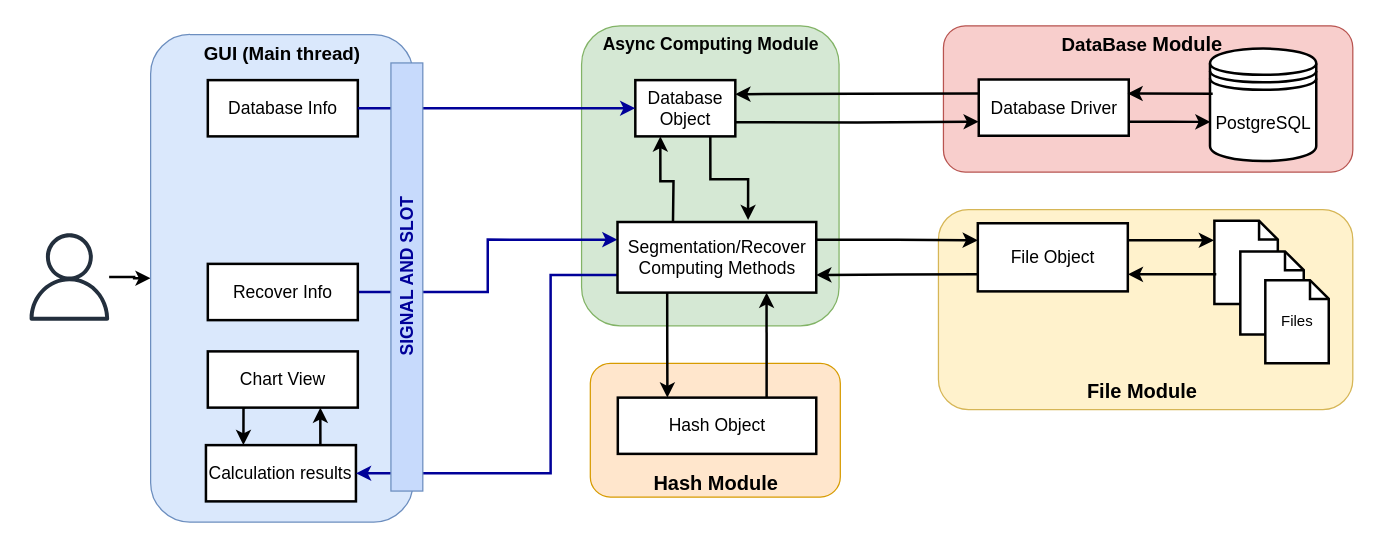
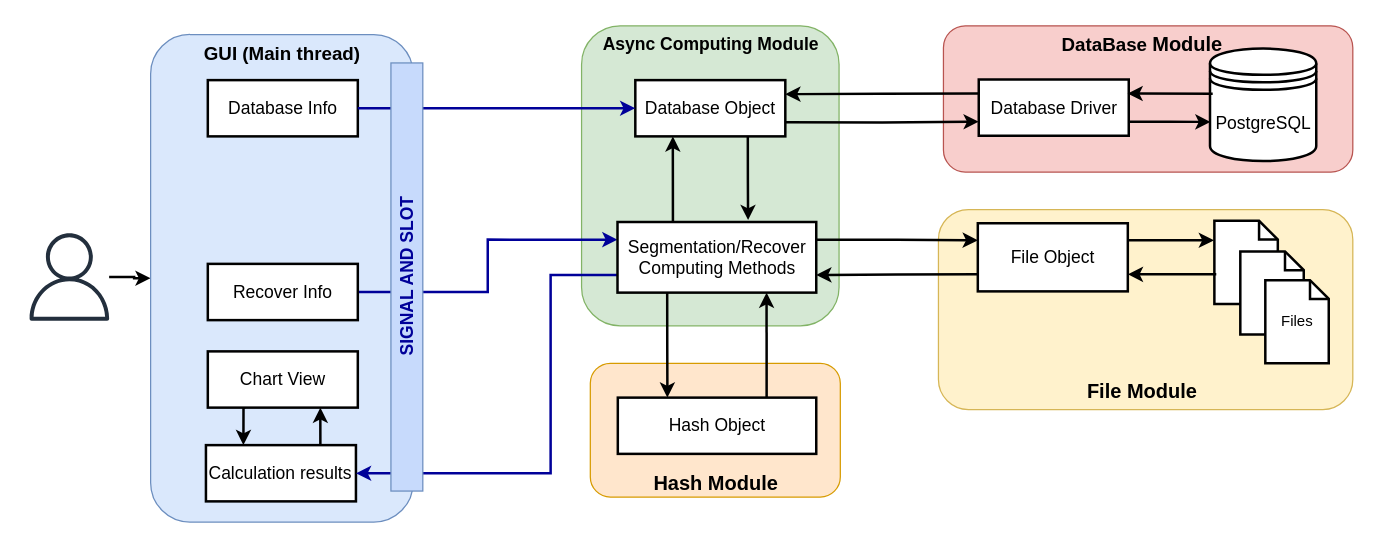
  <mxCell id="0" />
  <mxCell id="1" parent="0" />
  <mxCell id="2" style="edgeStyle=orthogonalEdgeStyle;rounded=0;orthogonalLoop=1;jettySize=auto;html=1;strokeWidth=2;" parent="1" source="3" target="5" edge="1"><mxGeometry relative="1" as="geometry" /></mxCell>
  <mxCell id="3" value="" style="sketch=0;outlineConnect=0;fontColor=#232F3E;gradientColor=none;fillColor=#232F3D;strokeColor=none;dashed=0;verticalLabelPosition=bottom;verticalAlign=top;align=center;html=1;fontSize=12;fontStyle=0;aspect=fixed;pointerEvents=1;shape=mxgraph.aws4.user;" parent="1" vertex="1"><mxGeometry x="20" y="186" width="70" height="70" as="geometry" /></mxCell>
  <mxCell id="4" value="" style="rounded=1;whiteSpace=wrap;html=1;fillColor=#d5e8d4;strokeColor=#82b366;" parent="1" vertex="1"><mxGeometry x="464.75" y="20" width="206" height="240" as="geometry" /></mxCell>
  <mxCell id="5" value="" style="rounded=1;whiteSpace=wrap;html=1;fillColor=#dae8fc;strokeColor=#6c8ebf;" parent="1" vertex="1"><mxGeometry x="120" y="27" width="210" height="390" as="geometry" /></mxCell>
  <mxCell id="6" value="&lt;b&gt;&lt;font style=&quot;font-size: 15px;&quot;&gt;GUI (Main thread)&lt;/font&gt;&lt;/b&gt;" style="text;html=1;align=center;verticalAlign=middle;resizable=0;points=[];autosize=1;strokeColor=none;fillColor=none;" parent="1" vertex="1"><mxGeometry x="150" y="27" width="150" height="30" as="geometry" /></mxCell>
  <mxCell id="7" value="Database Info" style="rounded=0;whiteSpace=wrap;html=1;fontSize=14;strokeWidth=2;" parent="1" vertex="1"><mxGeometry x="165.75" y="63.5" width="120" height="45" as="geometry" /></mxCell>
  <mxCell id="8" style="edgeStyle=orthogonalEdgeStyle;rounded=0;orthogonalLoop=1;jettySize=auto;html=1;exitX=1;exitY=0.5;exitDx=0;exitDy=0;entryX=0;entryY=0.25;entryDx=0;entryDy=0;strokeWidth=2;strokeColor=#000099;" parent="1" source="9" target="34" edge="1"><mxGeometry relative="1" as="geometry" /></mxCell>
  <mxCell id="9" value="Recover Info" style="rounded=0;whiteSpace=wrap;html=1;fontSize=14;strokeWidth=2;" parent="1" vertex="1"><mxGeometry x="165.75" y="210.5" width="120" height="45" as="geometry" /></mxCell>
  <mxCell id="10" style="edgeStyle=orthogonalEdgeStyle;rounded=0;orthogonalLoop=1;jettySize=auto;html=1;exitX=0.25;exitY=1;exitDx=0;exitDy=0;entryX=0.25;entryY=0;entryDx=0;entryDy=0;strokeWidth=2;" parent="1" source="11" target="13" edge="1"><mxGeometry relative="1" as="geometry" /></mxCell>
  <mxCell id="11" value="Chart View" style="rounded=0;whiteSpace=wrap;html=1;fontSize=14;strokeWidth=2;" parent="1" vertex="1"><mxGeometry x="165.75" y="280.5" width="120" height="45" as="geometry" /></mxCell>
  <mxCell id="12" style="edgeStyle=orthogonalEdgeStyle;rounded=0;orthogonalLoop=1;jettySize=auto;html=1;exitX=0.75;exitY=0;exitDx=0;exitDy=0;entryX=0.75;entryY=1;entryDx=0;entryDy=0;strokeWidth=2;" parent="1" source="13" target="11" edge="1"><mxGeometry relative="1" as="geometry" /></mxCell>
  <mxCell id="13" value="Calculation results" style="rounded=0;whiteSpace=wrap;html=1;fontSize=14;strokeWidth=2;" parent="1" vertex="1"><mxGeometry x="164.25" y="355.5" width="120" height="45" as="geometry" /></mxCell>
  <mxCell id="14" value="" style="rounded=1;whiteSpace=wrap;html=1;fillColor=#f8cecc;strokeColor=#b85450;" parent="1" vertex="1"><mxGeometry x="754.25" y="20" width="327.5" height="117" as="geometry" /></mxCell>
  <mxCell id="15" value="&lt;b&gt;&lt;font style=&quot;font-size: 15px;&quot;&gt;DataBase&amp;nbsp;&lt;/font&gt;&lt;/b&gt;&lt;b&gt;&lt;font style=&quot;font-size: 16px;&quot;&gt;Module&lt;/font&gt;&lt;/b&gt;" style="text;html=1;align=center;verticalAlign=middle;resizable=0;points=[];autosize=1;strokeColor=none;fillColor=none;" parent="1" vertex="1"><mxGeometry x="837.5" y="20" width="150" height="30" as="geometry" /></mxCell>
  <mxCell id="16" value="PostgreSQL" style="shape=datastore;whiteSpace=wrap;html=1;fontSize=14;strokeWidth=2;" parent="1" vertex="1"><mxGeometry x="967.5" y="38.25" width="85" height="90" as="geometry" /></mxCell>
  <mxCell id="17" style="edgeStyle=orthogonalEdgeStyle;rounded=0;orthogonalLoop=1;jettySize=auto;html=1;exitX=0;exitY=0.25;exitDx=0;exitDy=0;entryX=1;entryY=0.25;entryDx=0;entryDy=0;strokeWidth=2;" parent="1" source="19" target="30" edge="1"><mxGeometry relative="1" as="geometry" /></mxCell>
  <mxCell id="18" style="edgeStyle=orthogonalEdgeStyle;rounded=0;orthogonalLoop=1;jettySize=auto;html=1;exitX=1;exitY=0.75;exitDx=0;exitDy=0;entryX=0.005;entryY=0.652;entryDx=0;entryDy=0;entryPerimeter=0;strokeWidth=2;" parent="1" source="19" target="16" edge="1"><mxGeometry relative="1" as="geometry" /></mxCell>
  <mxCell id="19" value="Database Driver" style="rounded=0;whiteSpace=wrap;html=1;fontSize=14;strokeWidth=2;" parent="1" vertex="1"><mxGeometry x="782.5" y="63" width="120" height="45" as="geometry" /></mxCell>
  <mxCell id="20" value="&lt;b style=&quot;font-size: 14px;&quot;&gt;&lt;font style=&quot;font-size: 14px;&quot;&gt;Async&amp;nbsp;&lt;/font&gt;&lt;/b&gt;&lt;span style=&quot;font-size: 14px;&quot;&gt;&lt;b style=&quot;font-size: 14px;&quot;&gt;Computing Module&lt;/b&gt;&lt;/span&gt;" style="text;html=1;align=center;verticalAlign=middle;resizable=0;points=[];autosize=1;strokeColor=none;fillColor=none;fontSize=14;" parent="1" vertex="1"><mxGeometry x="467.75" y="20" width="200" height="30" as="geometry" /></mxCell>
  <mxCell id="21" value="" style="rounded=1;whiteSpace=wrap;html=1;fillColor=#ffe6cc;strokeColor=#d79b00;" parent="1" vertex="1"><mxGeometry x="471.75" y="290" width="200" height="107" as="geometry" /></mxCell>
  <mxCell id="22" value="&lt;span style=&quot;font-size: 16px;&quot;&gt;&lt;b&gt;Hash Module&lt;/b&gt;&lt;/span&gt;" style="text;html=1;align=center;verticalAlign=middle;resizable=0;points=[];autosize=1;strokeColor=none;fillColor=none;" parent="1" vertex="1"><mxGeometry x="511.75" y="370.5" width="120" height="30" as="geometry" /></mxCell>
  <mxCell id="23" style="edgeStyle=orthogonalEdgeStyle;rounded=0;orthogonalLoop=1;jettySize=auto;html=1;exitX=0.75;exitY=0;exitDx=0;exitDy=0;entryX=0.75;entryY=1;entryDx=0;entryDy=0;strokeWidth=2;" parent="1" source="24" target="34" edge="1"><mxGeometry relative="1" as="geometry" /></mxCell>
  <mxCell id="24" value="Hash Object" style="rounded=0;whiteSpace=wrap;html=1;fontSize=14;strokeWidth=2;" parent="1" vertex="1"><mxGeometry x="493.75" y="317.5" width="158.75" height="45" as="geometry" /></mxCell>
  <mxCell id="25" value="" style="rounded=1;whiteSpace=wrap;html=1;fillColor=#fff2cc;strokeColor=#d6b656;" parent="1" vertex="1"><mxGeometry x="750.25" y="167" width="331.5" height="160" as="geometry" /></mxCell>
  <mxCell id="26" value="&lt;b&gt;&lt;font style=&quot;font-size: 16px;&quot;&gt;File Module&lt;/font&gt;&lt;/b&gt;" style="text;html=1;align=center;verticalAlign=middle;resizable=0;points=[];autosize=1;strokeColor=none;fillColor=none;" parent="1" vertex="1"><mxGeometry x="857.5" width="110" height="30" as="geometry" y="297" /></mxCell>
  <mxCell id="27" style="edgeStyle=orthogonalEdgeStyle;rounded=0;orthogonalLoop=1;jettySize=auto;html=1;exitX=1;exitY=0.75;exitDx=0;exitDy=0;entryX=0;entryY=0.75;entryDx=0;entryDy=0;strokeWidth=2;" parent="1" source="30" target="19" edge="1"><mxGeometry relative="1" as="geometry" /></mxCell>
  <mxCell id="28" style="edgeStyle=orthogonalEdgeStyle;rounded=0;orthogonalLoop=1;jettySize=auto;html=1;exitX=0.75;exitY=1;exitDx=0;exitDy=0;entryX=0.657;entryY=-0.027;entryDx=0;entryDy=0;entryPerimeter=0;strokeWidth=2;" parent="1" source="30" target="34" edge="1"><mxGeometry relative="1" as="geometry" /></mxCell>
  <mxCell id="29" style="edgeStyle=orthogonalEdgeStyle;rounded=0;orthogonalLoop=1;jettySize=auto;html=1;exitX=0.25;exitY=1;exitDx=0;exitDy=0;startArrow=classic;startFill=1;endArrow=none;endFill=0;strokeWidth=2;" parent="1" source="30" edge="1"><mxGeometry relative="1" as="geometry"><mxPoint x="537.843" y="180.333" as="targetPoint" /></mxGeometry></mxCell>
- <mxCell id="30" value="Database Object" style="rounded=0;whiteSpace=wrap;html=1;fontSize=14;strokeWidth=2;" parent="1" vertex="1"><mxGeometry x="507.75" y="63.5" width="80" height="45" as="geometry" /></mxCell>
+ <mxCell id="30" value="Database Object" style="rounded=0;whiteSpace=wrap;html=1;fontSize=14;strokeWidth=2;" parent="1" vertex="1"><mxGeometry x="507.75" y="63.5" width="120" height="45" as="geometry" /></mxCell>
  <mxCell id="31" style="edgeStyle=orthogonalEdgeStyle;rounded=0;orthogonalLoop=1;jettySize=auto;html=1;exitX=0.25;exitY=1;exitDx=0;exitDy=0;entryX=0.25;entryY=0;entryDx=0;entryDy=0;strokeWidth=2;" parent="1" source="34" target="24" edge="1"><mxGeometry relative="1" as="geometry" /></mxCell>
  <mxCell id="32" style="edgeStyle=orthogonalEdgeStyle;rounded=0;orthogonalLoop=1;jettySize=auto;html=1;exitX=1;exitY=0.25;exitDx=0;exitDy=0;entryX=0;entryY=0.25;entryDx=0;entryDy=0;strokeWidth=2;" parent="1" source="34" target="37" edge="1"><mxGeometry relative="1" as="geometry" /></mxCell>
  <mxCell id="33" style="edgeStyle=orthogonalEdgeStyle;rounded=0;orthogonalLoop=1;jettySize=auto;html=1;exitX=0;exitY=0.75;exitDx=0;exitDy=0;entryX=1;entryY=0.5;entryDx=0;entryDy=0;strokeWidth=2;strokeColor=#000099;" parent="1" source="34" target="13" edge="1"><mxGeometry relative="1" as="geometry"><Array as="points"><mxPoint x="440" y="219" /><mxPoint x="440" y="378" /></Array></mxGeometry></mxCell>
  <mxCell id="34" value="Segmentation/&lt;span style=&quot;background-color: initial;&quot;&gt;Recover&lt;/span&gt;&lt;div&gt;&lt;span style=&quot;text-wrap: nowrap;&quot;&gt;Computing Methods&lt;/span&gt;&lt;span style=&quot;background-color: initial;&quot;&gt;&lt;br&gt;&lt;/span&gt;&lt;/div&gt;" style="rounded=0;whiteSpace=wrap;html=1;fontSize=14;strokeWidth=2;" parent="1" vertex="1"><mxGeometry x="493.5" y="177" width="159" height="56.5" as="geometry" /></mxCell>
  <mxCell id="35" style="edgeStyle=orthogonalEdgeStyle;rounded=0;orthogonalLoop=1;jettySize=auto;html=1;exitX=1;exitY=0.5;exitDx=0;exitDy=0;entryX=0;entryY=0.5;entryDx=0;entryDy=0;strokeWidth=2;strokeColor=#000099;" parent="1" source="7" target="30" edge="1"><mxGeometry relative="1" as="geometry" /></mxCell>
  <mxCell id="36" style="edgeStyle=orthogonalEdgeStyle;rounded=0;orthogonalLoop=1;jettySize=auto;html=1;exitX=0;exitY=0.75;exitDx=0;exitDy=0;entryX=1;entryY=0.75;entryDx=0;entryDy=0;strokeWidth=2;" parent="1" source="37" target="34" edge="1"><mxGeometry relative="1" as="geometry" /></mxCell>
  <mxCell id="37" value="File Object" style="rounded=0;whiteSpace=wrap;html=1;fontSize=14;strokeWidth=2;" parent="1" vertex="1"><mxGeometry x="781.75" y="178" width="120" height="54.5" as="geometry" /></mxCell>
  <mxCell id="38" value="" style="shape=note;size=15;whiteSpace=wrap;html=1;strokeWidth=2;" parent="1" vertex="1"><mxGeometry x="971" y="176" width="50.75" height="66.5" as="geometry" /></mxCell>
  <mxCell id="39" value="" style="shape=note;size=15;whiteSpace=wrap;html=1;strokeWidth=2;" parent="1" vertex="1"><mxGeometry x="991.75" y="200.5" width="50.75" height="66.5" as="geometry" /></mxCell>
  <mxCell id="40" value="Files" style="shape=note;size=15;whiteSpace=wrap;html=1;strokeWidth=2;" parent="1" vertex="1"><mxGeometry x="1011.75" y="223.5" width="50.75" height="66.5" as="geometry" /></mxCell>
  <mxCell id="41" value="&lt;font color=&quot;#000099&quot;&gt;SIGNAL AND SLOT&lt;/font&gt;" style="rounded=0;whiteSpace=wrap;html=1;fontSize=14;rotation=-90;fillColor=#C7DAFC;strokeColor=#6c8ebf;fillStyle=auto;fontStyle=1;gradientColor=none;glass=0;" parent="1" vertex="1"><mxGeometry x="153.75" y="208.25" width="342.5" height="25.5" as="geometry" /></mxCell>
  <mxCell id="42" style="edgeStyle=orthogonalEdgeStyle;rounded=0;orthogonalLoop=1;jettySize=auto;html=1;exitX=1;exitY=0.25;exitDx=0;exitDy=0;entryX=-0.006;entryY=0.235;entryDx=0;entryDy=0;entryPerimeter=0;strokeWidth=2;" parent="1" source="37" target="38" edge="1"><mxGeometry relative="1" as="geometry" /></mxCell>
  <mxCell id="43" style="edgeStyle=orthogonalEdgeStyle;rounded=0;orthogonalLoop=1;jettySize=auto;html=1;exitX=1;exitY=0.75;exitDx=0;exitDy=0;entryX=0.03;entryY=0.645;entryDx=0;entryDy=0;entryPerimeter=0;endArrow=none;endFill=0;startArrow=classic;startFill=1;strokeWidth=2;" parent="1" source="37" target="38" edge="1"><mxGeometry relative="1" as="geometry" /></mxCell>
  <mxCell id="44" style="edgeStyle=orthogonalEdgeStyle;rounded=0;orthogonalLoop=1;jettySize=auto;html=1;exitX=1;exitY=0.25;exitDx=0;exitDy=0;entryX=0.037;entryY=0.401;entryDx=0;entryDy=0;entryPerimeter=0;startArrow=classic;startFill=1;endArrow=none;endFill=0;strokeWidth=2;" parent="1" edge="1"><mxGeometry relative="1" as="geometry"><mxPoint x="901.5" y="74.25" as="sourcePoint" /><mxPoint x="969.645" y="74.34" as="targetPoint" /></mxGeometry></mxCell>
